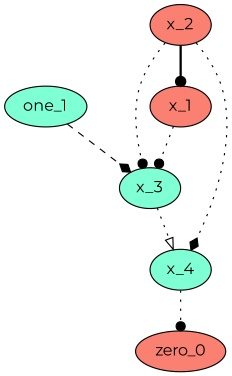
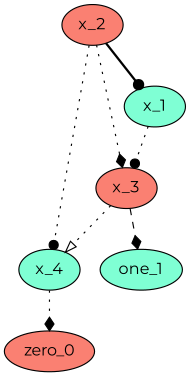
  digraph {
    fontname=Montserrat
    node [fillcolor=aquamarine fontname=Montserrat style=filled]
    edge [arrowhead=dot fontname=Montserrat style=dotted]
    n1 [label=x_4]
    zero_0 [fillcolor=salmon]
    one_1
-   n4 [label=x_3]
+   n4 [fillcolor=salmon label=x_3]
    n5 [fillcolor=salmon label=x_2]
-   n6 [fillcolor=salmon label=x_1]
+   n6 [label=x_1]
    subgraph sub_1 {
      n1
      zero_0
      one_1
      n4
      n5
      n6
    }
-   n1 -> zero_0
+   n1 -> zero_0 [arrowhead=diamond]
    n4 -> n1 [arrowhead=onormal]
-   one_1 -> n4 [arrowhead=diamond style=dashed]
-   n5 -> n1 [arrowhead=diamond]
-   n5 -> n4
+   n4 -> one_1 [arrowhead=diamond style=dashed]
+   n5 -> n1
+   n5 -> n4 [arrowhead=diamond]
    n5 -> n6 [style=bold]
    n6 -> n4
  }
